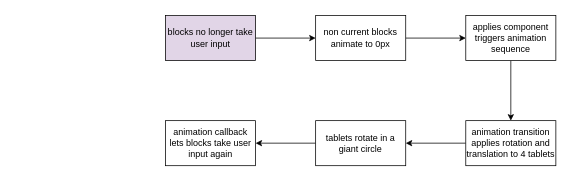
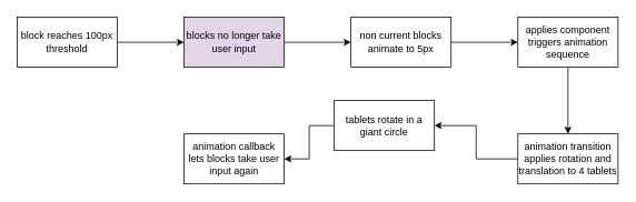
  <mxCell id="0" />
  <mxCell id="1" parent="0" />
+ <mxCell id="2" value="" style="edgeStyle=orthogonalEdgeStyle;rounded=0;orthogonalLoop=1;jettySize=auto;html=1;" edge="1" parent="1" source="3" target="5"><mxGeometry relative="1" as="geometry" /></mxCell>
+ <mxCell id="3" value="block reaches 100px threshold" style="rounded=0;whiteSpace=wrap;html=1;" vertex="1" parent="1"><mxGeometry x="20" y="20" width="120" height="60" as="geometry" /></mxCell>
  <mxCell id="4" value="" style="edgeStyle=orthogonalEdgeStyle;rounded=0;orthogonalLoop=1;jettySize=auto;html=1;" edge="1" parent="1" source="5" target="7"><mxGeometry relative="1" as="geometry" /></mxCell>
  <mxCell id="5" value="blocks no longer take user input" style="rounded=0;whiteSpace=wrap;html=1;fillColor=#e1d5e7;" vertex="1" parent="1"><mxGeometry x="220" y="20" width="120" height="60" as="geometry" /></mxCell>
  <mxCell id="6" value="" style="edgeStyle=orthogonalEdgeStyle;rounded=0;orthogonalLoop=1;jettySize=auto;html=1;" edge="1" parent="1" source="7" target="9"><mxGeometry relative="1" as="geometry" /></mxCell>
- <mxCell id="7" value="non current blocks animate to 0px" style="rounded=0;whiteSpace=wrap;html=1;" vertex="1" parent="1"><mxGeometry x="420" y="20" width="120" height="60" as="geometry" /></mxCell>
+ <mxCell id="7" value="non current blocks animate to 5px" style="rounded=0;whiteSpace=wrap;html=1;" vertex="1" parent="1"><mxGeometry x="420" y="20" width="120" height="60" as="geometry" /></mxCell>
  <mxCell id="8" value="" style="edgeStyle=orthogonalEdgeStyle;rounded=0;orthogonalLoop=1;jettySize=auto;html=1;" edge="1" parent="1" source="9" target="11"><mxGeometry relative="1" as="geometry" /></mxCell>
  <mxCell id="9" value="applies component triggers animation sequence" style="rounded=0;whiteSpace=wrap;html=1;" vertex="1" parent="1"><mxGeometry x="620" y="20" width="120" height="60" as="geometry" /></mxCell>
  <mxCell id="10" value="" style="edgeStyle=orthogonalEdgeStyle;rounded=0;orthogonalLoop=1;jettySize=auto;html=1;" edge="1" parent="1" source="11" target="13"><mxGeometry relative="1" as="geometry" /></mxCell>
  <mxCell id="11" value="animation transition applies rotation and translation to 4 tablets" style="rounded=0;whiteSpace=wrap;html=1;" vertex="1" parent="1"><mxGeometry x="620" y="160" width="120" height="60" as="geometry" /></mxCell>
  <mxCell id="12" value="" style="edgeStyle=orthogonalEdgeStyle;rounded=0;orthogonalLoop=1;jettySize=auto;html=1;" edge="1" parent="1" source="13" target="14"><mxGeometry relative="1" as="geometry" /></mxCell>
- <mxCell id="13" value="tablets rotate in a giant circle" style="rounded=0;whiteSpace=wrap;html=1;" vertex="1" parent="1"><mxGeometry x="420" y="160" width="120" height="60" as="geometry" /></mxCell>
+ <mxCell id="13" value="tablets rotate in a giant circle" style="rounded=0;whiteSpace=wrap;html=1;" vertex="1" parent="1"><mxGeometry x="400" y="120" width="120" height="60" as="geometry" /></mxCell>
  <mxCell id="14" value="animation callback lets blocks take user input again" style="rounded=0;whiteSpace=wrap;html=1;" vertex="1" parent="1"><mxGeometry x="220" y="160" width="120" height="60" as="geometry" /></mxCell>
